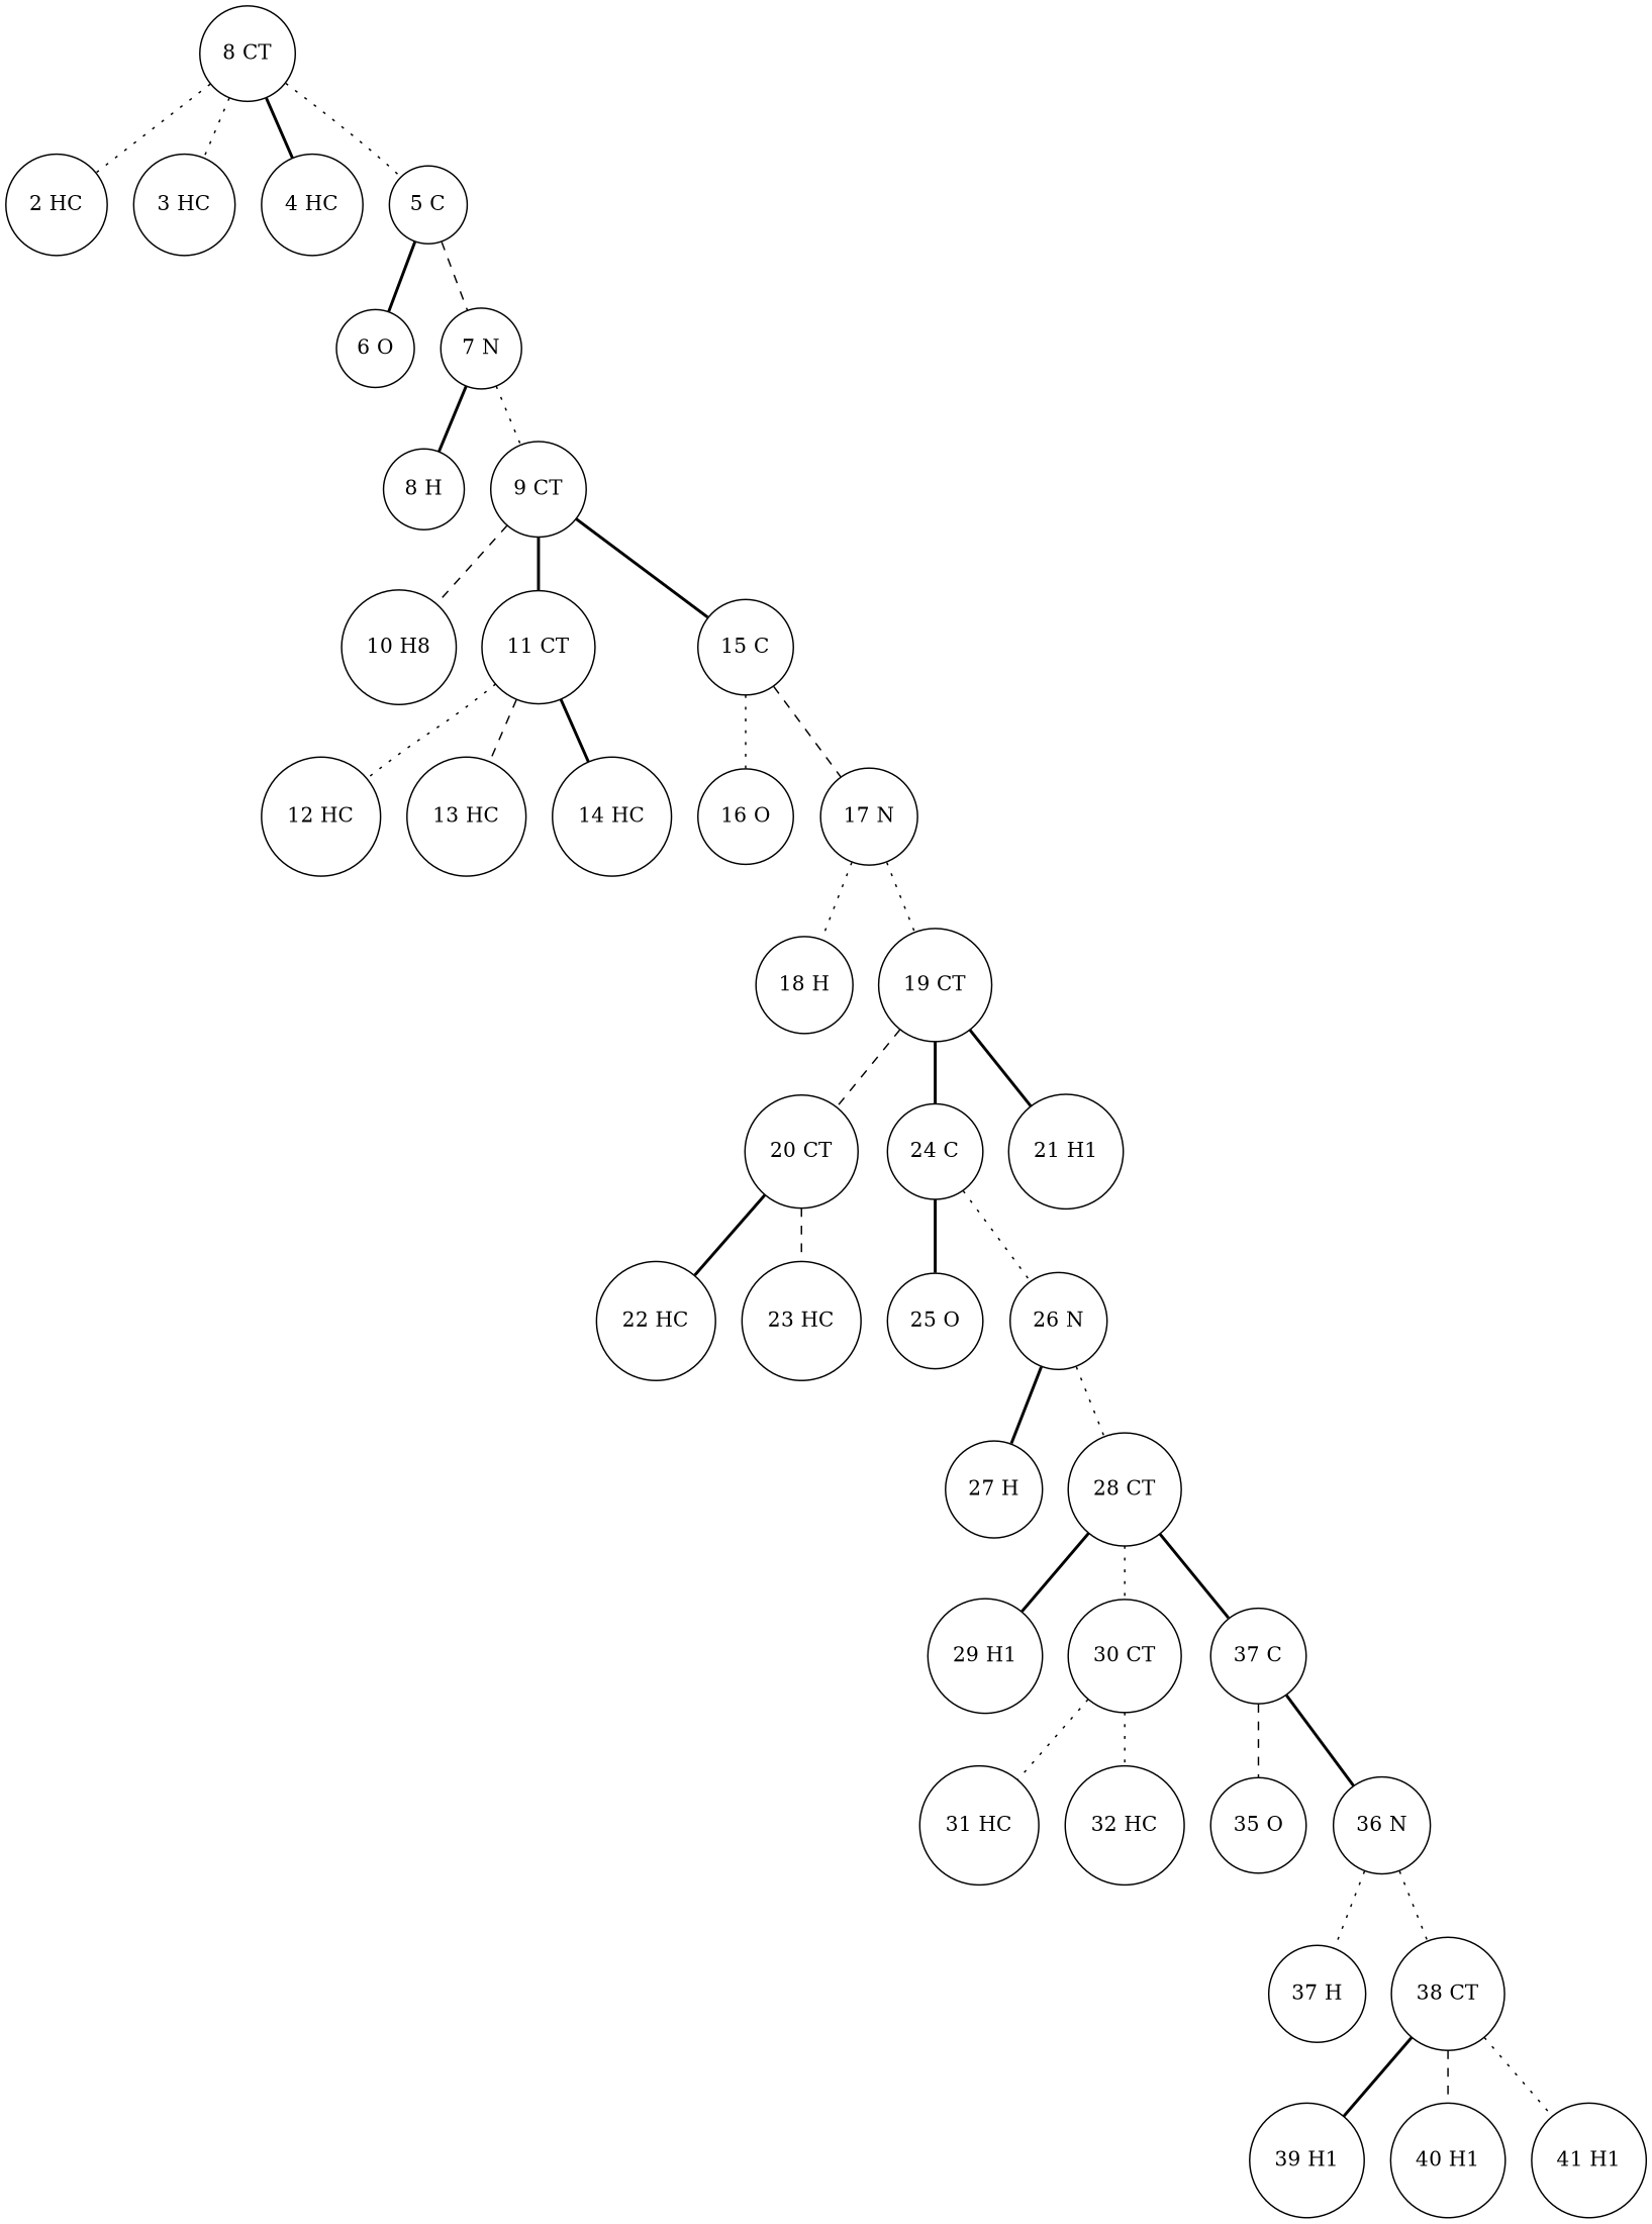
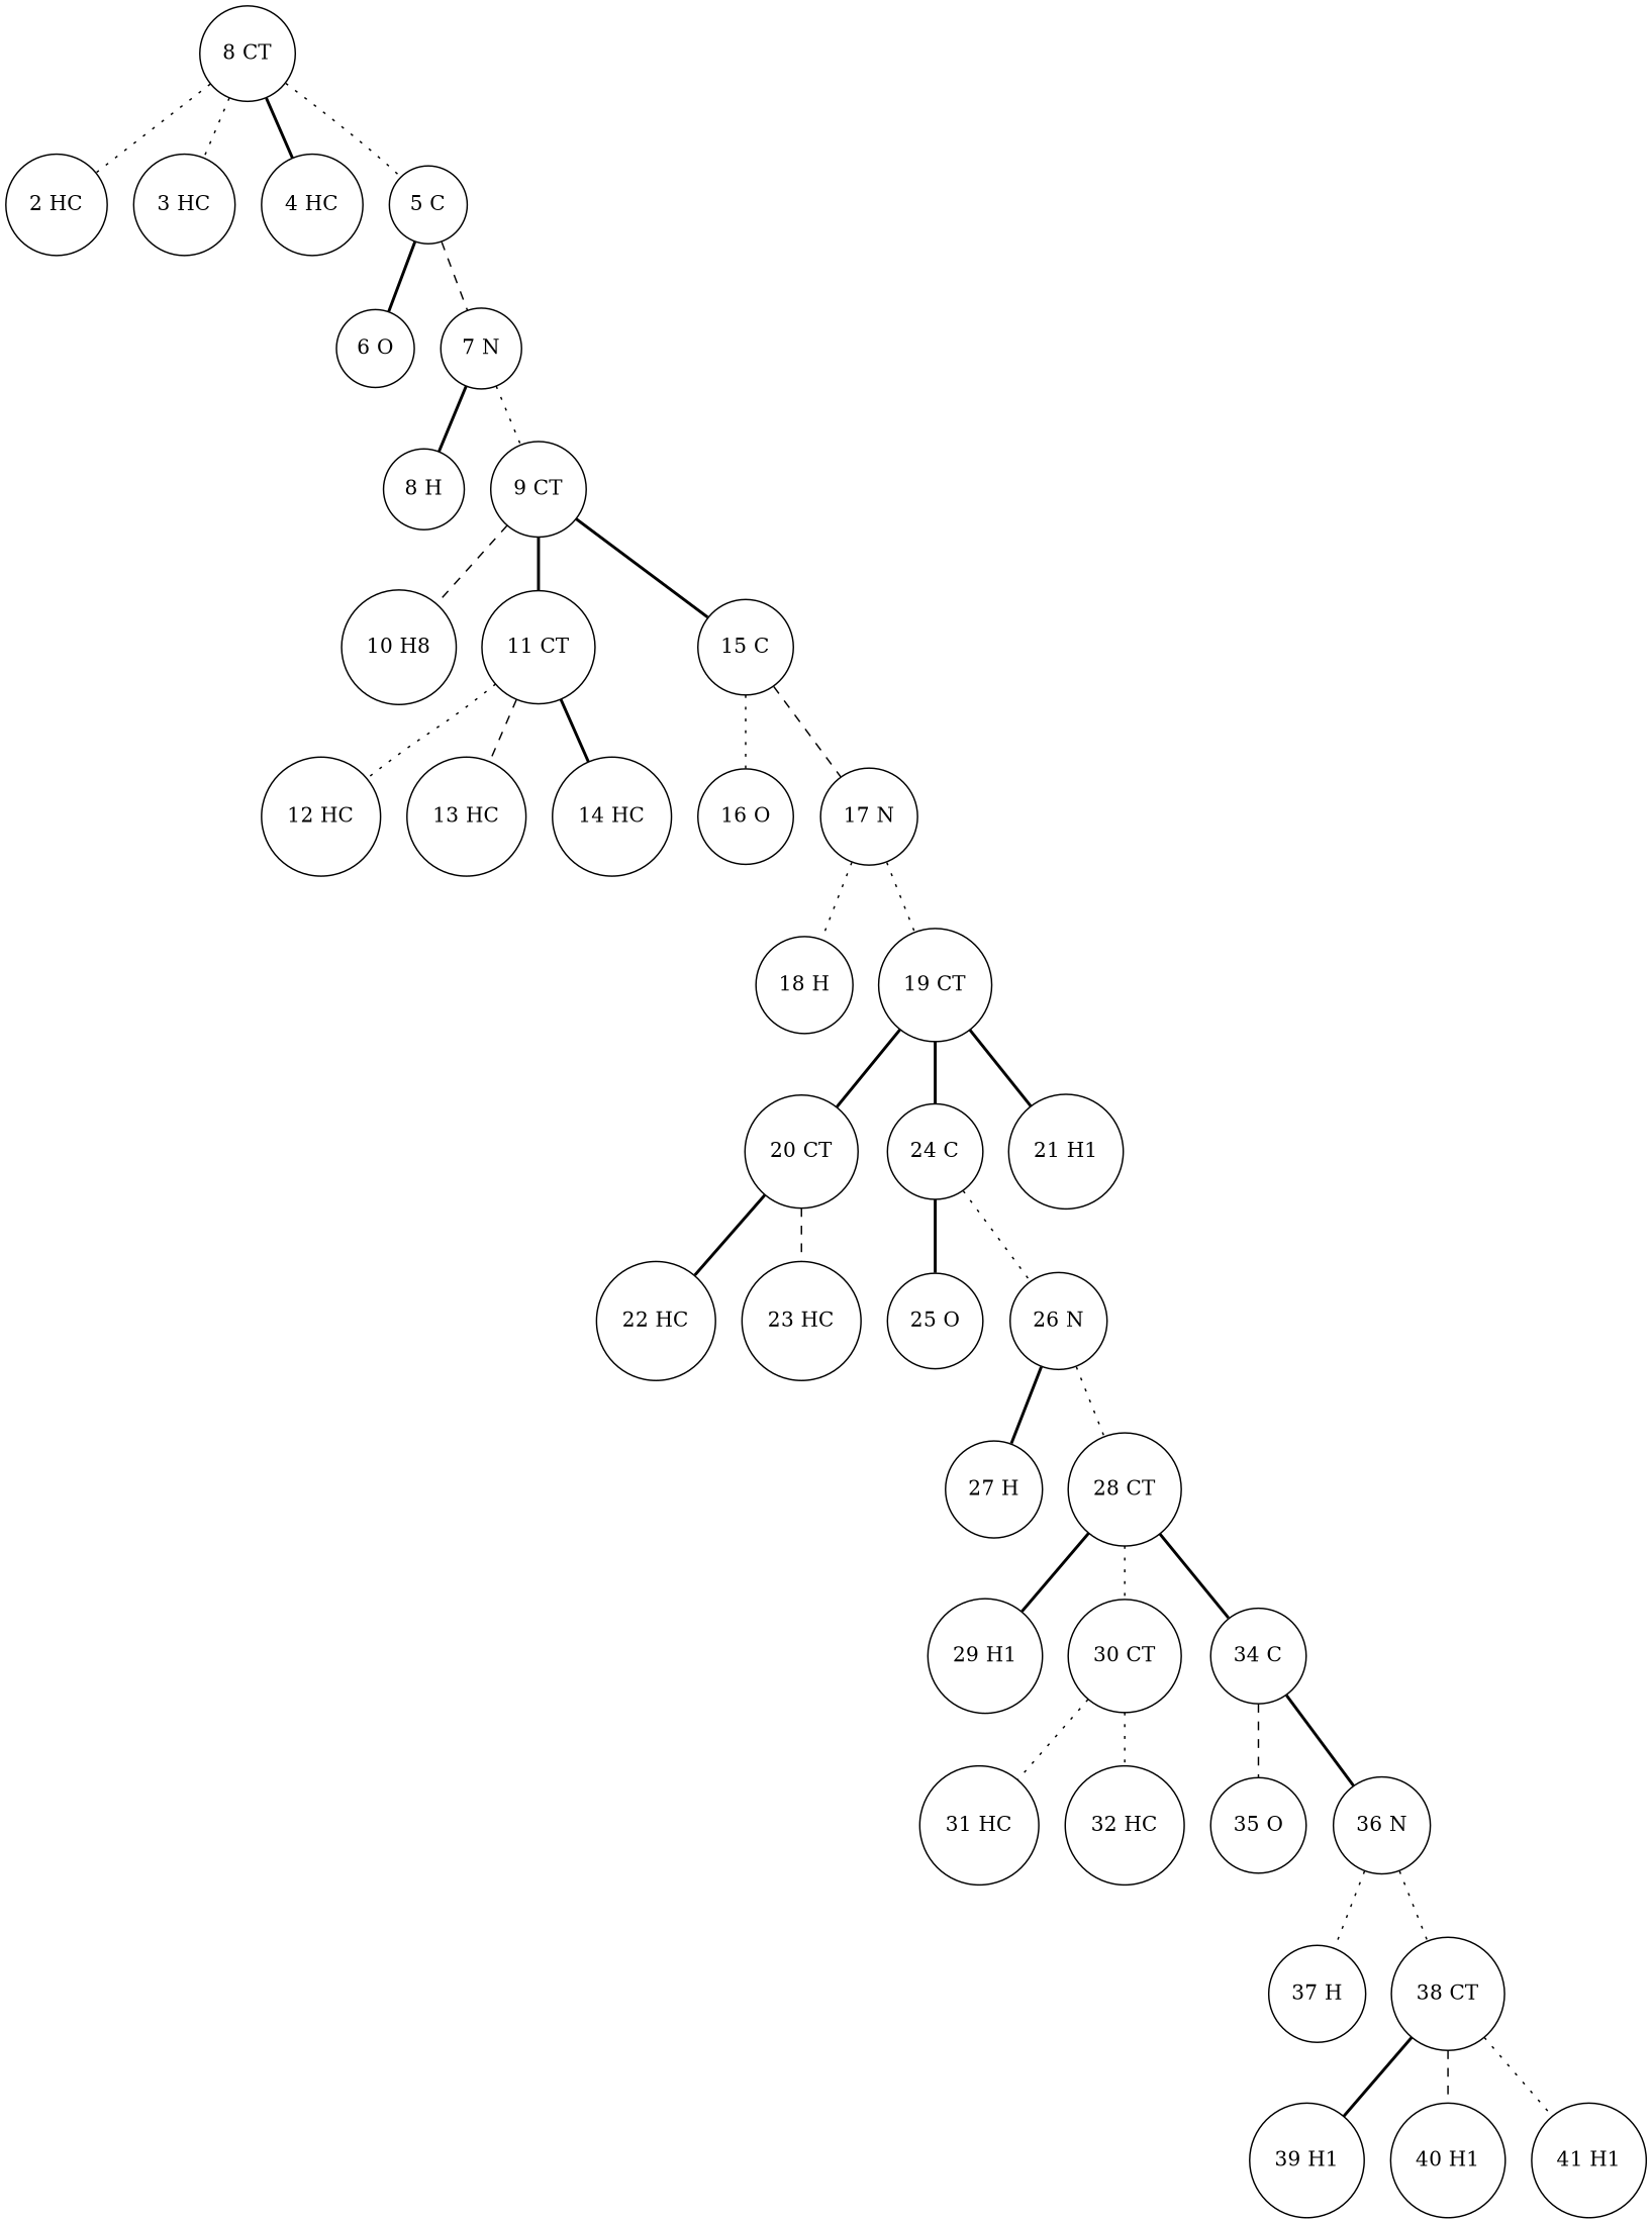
  graph {
    node [shape=circle]
    edge [style=dotted]
    n1 [label="8 CT"]
    "2 HC"
    "3 HC"
    "4 HC"
    "5 C"
    "6 O"
    "7 N"
    "8 H"
    "9 CT"
    n10 [label="10 H8"]
    "11 CT"
    "15 C"
    "12 HC"
    "13 HC"
    "14 HC"
    "16 O"
    "17 N"
    "18 H"
    "19 CT"
    "20 CT"
    "24 C"
    "21 H1"
    "22 HC"
    "23 HC"
    "25 O"
    "26 N"
    "27 H"
    "28 CT"
    "29 H1"
    "30 CT"
-   "34 C" [label="37 C"]
+   "34 C"
    "31 HC"
    "32 HC"
    "35 O"
    "36 N"
    "37 H"
    "38 CT"
    "39 H1"
    "40 H1"
    "41 H1"
    n1 -- "2 HC"
    n1 -- "3 HC"
    n1 -- "4 HC" [style=bold]
    n1 -- "5 C"
    "5 C" -- "6 O" [style=bold]
    "5 C" -- "7 N" [style=dashed]
    "7 N" -- "8 H" [style=bold]
    "7 N" -- "9 CT"
    "9 CT" -- n10 [style=dashed]
    "9 CT" -- "11 CT" [style=bold]
    "9 CT" -- "15 C" [style=bold]
    "11 CT" -- "12 HC"
    "11 CT" -- "13 HC" [style=dashed]
    "11 CT" -- "14 HC" [style=bold]
    "15 C" -- "16 O"
    "15 C" -- "17 N" [style=dashed]
    "17 N" -- "18 H"
    "17 N" -- "19 CT"
-   "19 CT" -- "20 CT" [style=dashed]
+   "19 CT" -- "20 CT" [style=bold]
    "19 CT" -- "24 C" [style=bold]
    "19 CT" -- "21 H1" [style=bold]
    "20 CT" -- "22 HC" [style=bold]
    "20 CT" -- "23 HC" [style=dashed]
    "24 C" -- "25 O" [style=bold]
    "24 C" -- "26 N"
    "26 N" -- "27 H" [style=bold]
    "26 N" -- "28 CT"
    "28 CT" -- "29 H1" [style=bold]
    "28 CT" -- "30 CT"
    "28 CT" -- "34 C" [style=bold]
    "30 CT" -- "31 HC"
    "30 CT" -- "32 HC"
    "34 C" -- "35 O" [style=dashed]
    "34 C" -- "36 N" [style=bold]
    "36 N" -- "37 H"
    "36 N" -- "38 CT"
    "38 CT" -- "39 H1" [style=bold]
    "38 CT" -- "40 H1" [style=dashed]
    "38 CT" -- "41 H1"
  }
